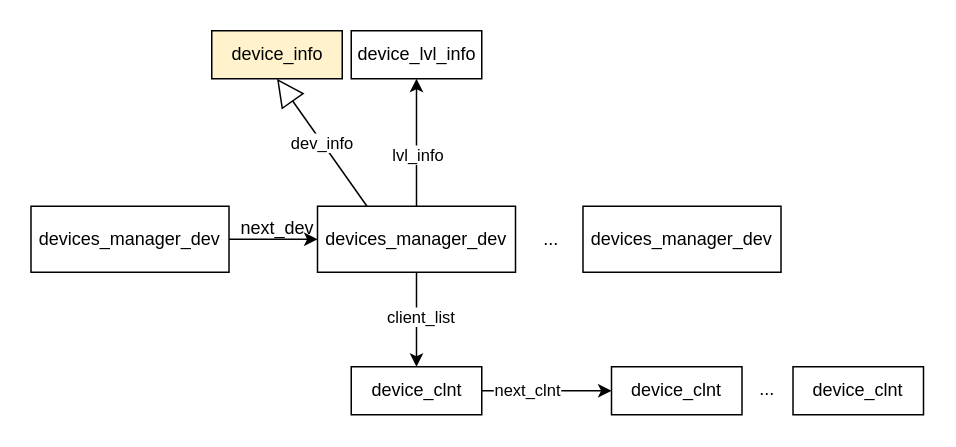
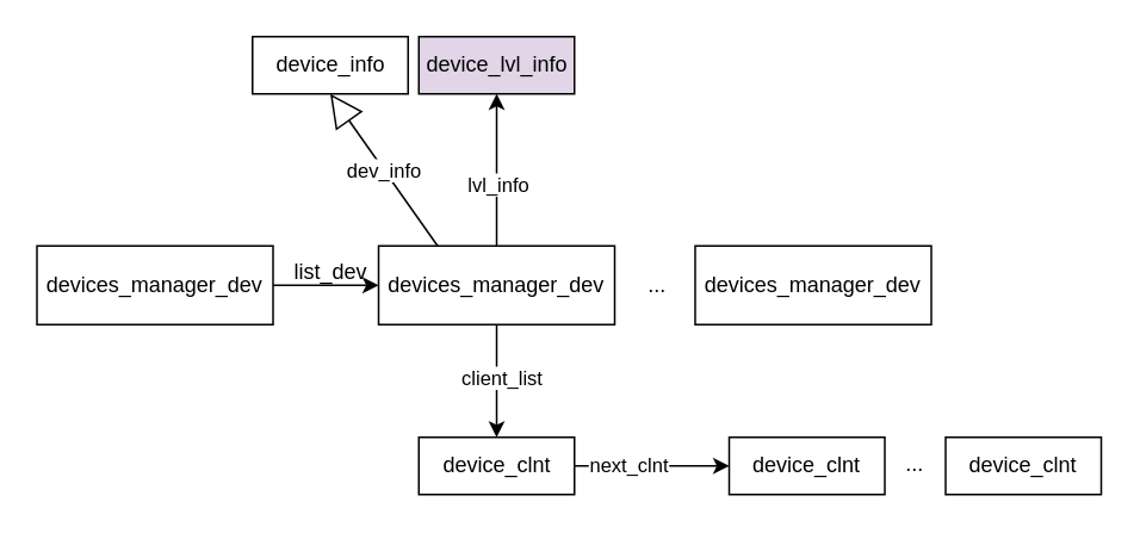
  <mxCell id="0" />
  <mxCell id="1" parent="0" />
  <mxCell id="2" style="edgeStyle=orthogonalEdgeStyle;rounded=0;orthogonalLoop=1;jettySize=auto;html=1;" edge="1" parent="1" source="6" target="9"><mxGeometry relative="1" as="geometry" /></mxCell>
  <mxCell id="3" value="lvl_info" style="edgeLabel;html=1;align=center;verticalAlign=middle;resizable=0;points=[];" vertex="1" connectable="0" parent="2"><mxGeometry x="-0.173" relative="1" as="geometry"><mxPoint as="offset" /></mxGeometry></mxCell>
  <mxCell id="4" style="edgeStyle=orthogonalEdgeStyle;rounded=0;orthogonalLoop=1;jettySize=auto;html=1;" edge="1" parent="1" source="6" target="12"><mxGeometry relative="1" as="geometry" /></mxCell>
  <mxCell id="5" value="client_list" style="edgeLabel;html=1;align=center;verticalAlign=middle;resizable=0;points=[];" vertex="1" connectable="0" parent="4"><mxGeometry x="0.223" relative="1" as="geometry"><mxPoint x="2" y="-10" as="offset" /></mxGeometry></mxCell>
  <mxCell id="6" value="devices_manager_dev" style="rounded=0;whiteSpace=wrap;html=1;" vertex="1" parent="1"><mxGeometry x="211" y="137" width="132" height="44" as="geometry" /></mxCell>
- <mxCell id="7" value="device_info" style="rounded=0;whiteSpace=wrap;html=1;fillColor=#fff2cc;" vertex="1" parent="1"><mxGeometry x="140.5" y="20" width="87" height="32" as="geometry" /></mxCell>
+ <mxCell id="7" value="device_info" style="rounded=0;whiteSpace=wrap;html=1;" vertex="1" parent="1"><mxGeometry x="140.5" y="20" width="87" height="32" as="geometry" /></mxCell>
  <mxCell id="8" value="dev_info" style="endArrow=block;endSize=16;endFill=0;html=1;rounded=0;exitX=0.25;exitY=0;exitDx=0;exitDy=0;entryX=0.5;entryY=1;entryDx=0;entryDy=0;" edge="1" parent="1" source="6" target="7"><mxGeometry width="160" relative="1" as="geometry"><mxPoint x="276" y="132" as="sourcePoint" /><mxPoint x="278" y="70" as="targetPoint" /></mxGeometry></mxCell>
- <mxCell id="9" value="device_lvl_info" style="rounded=0;whiteSpace=wrap;html=1;" vertex="1" parent="1"><mxGeometry x="233.5" y="20" width="87" height="32" as="geometry" /></mxCell>
+ <mxCell id="9" value="device_lvl_info" style="rounded=0;whiteSpace=wrap;html=1;fillColor=#e1d5e7;" vertex="1" parent="1"><mxGeometry x="233.5" y="20" width="87" height="32" as="geometry" /></mxCell>
  <mxCell id="10" style="edgeStyle=orthogonalEdgeStyle;rounded=0;orthogonalLoop=1;jettySize=auto;html=1;entryX=0;entryY=0.5;entryDx=0;entryDy=0;" edge="1" parent="1" source="12" target="18"><mxGeometry relative="1" as="geometry" /></mxCell>
  <mxCell id="11" value="next_clnt" style="edgeLabel;html=1;align=center;verticalAlign=middle;resizable=0;points=[];" vertex="1" connectable="0" parent="10"><mxGeometry x="-0.31" y="1" relative="1" as="geometry"><mxPoint as="offset" /></mxGeometry></mxCell>
  <mxCell id="12" value="device_clnt" style="rounded=0;whiteSpace=wrap;html=1;" vertex="1" parent="1"><mxGeometry x="233.5" y="244" width="87" height="32" as="geometry" /></mxCell>
  <mxCell id="13" style="edgeStyle=orthogonalEdgeStyle;rounded=0;orthogonalLoop=1;jettySize=auto;html=1;" edge="1" parent="1" source="14" target="6"><mxGeometry relative="1" as="geometry" /></mxCell>
  <mxCell id="14" value="devices_manager_dev" style="rounded=0;whiteSpace=wrap;html=1;" vertex="1" parent="1"><mxGeometry x="20" y="137" width="132" height="44" as="geometry" /></mxCell>
- <mxCell id="15" value="next_dev" style="text;html=1;align=center;verticalAlign=middle;resizable=0;points=[];autosize=1;strokeColor=none;fillColor=none;" vertex="1" parent="1"><mxGeometry x="151" y="139" width="66" height="26" as="geometry" /></mxCell>
+ <mxCell id="15" value="list_dev" style="text;html=1;align=center;verticalAlign=middle;resizable=0;points=[];autosize=1;strokeColor=none;fillColor=none;" vertex="1" parent="1"><mxGeometry x="151" y="139" width="66" height="26" as="geometry" /></mxCell>
  <mxCell id="16" value="devices_manager_dev" style="rounded=0;whiteSpace=wrap;html=1;" vertex="1" parent="1"><mxGeometry x="388" y="137" width="132" height="44" as="geometry" /></mxCell>
  <mxCell id="17" value="..." style="text;html=1;strokeColor=none;fillColor=none;align=center;verticalAlign=middle;whiteSpace=wrap;rounded=0;" vertex="1" parent="1"><mxGeometry x="337" y="144" width="60" height="30" as="geometry" /></mxCell>
  <mxCell id="18" value="device_clnt" style="rounded=0;whiteSpace=wrap;html=1;" vertex="1" parent="1"><mxGeometry x="407" y="244" width="87" height="32" as="geometry" /></mxCell>
  <mxCell id="19" value="device_clnt" style="rounded=0;whiteSpace=wrap;html=1;" vertex="1" parent="1"><mxGeometry x="528" y="244" width="87" height="32" as="geometry" /></mxCell>
  <mxCell id="20" value="..." style="text;html=1;strokeColor=none;fillColor=none;align=center;verticalAlign=middle;whiteSpace=wrap;rounded=0;" vertex="1" parent="1"><mxGeometry x="481" y="244" width="60" height="30" as="geometry" /></mxCell>
